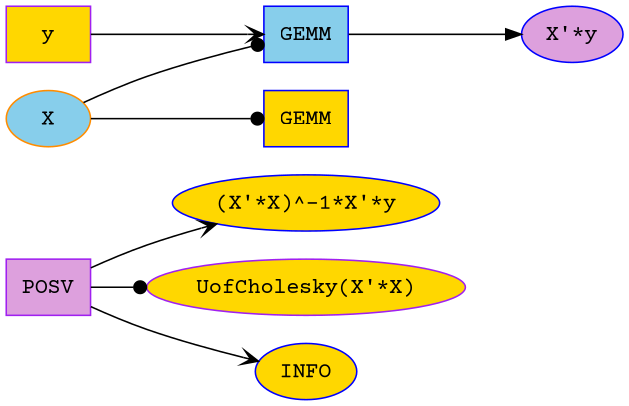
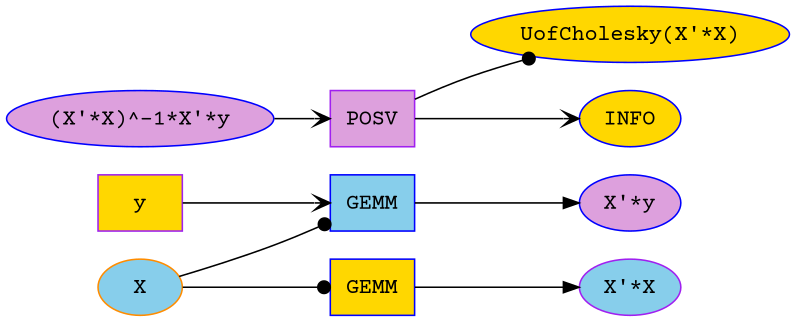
  digraph {
    fontname="Courier Prime"
    rankdir=LR
    node [color=blue fillcolor=gold fontname="Courier Prime" shape=ellipse style=filled]
    edge [arrowhead=vee fontname="Courier Prime"]
+   "X'*X" [color=purple fillcolor=skyblue]
    n2 [color=purple fillcolor=plum label=POSV shape=box]
-   "(X'*X)^-1*X'*y"
-   "UofCholesky(X'*X)" [color=purple]
+   "(X'*X)^-1*X'*y" [fillcolor=plum]
+   "UofCholesky(X'*X)"
    INFO
    "X'*y" [fillcolor=plum]
    X [color=darkorange fillcolor=skyblue]
    n8 [fillcolor=skyblue label=GEMM shape=box]
    n9 [label=GEMM shape=box]
    y [color=purple shape=box]
-   n2 -> "(X'*X)^-1*X'*y"
+   "(X'*X)^-1*X'*y" -> n2
    n2 -> "UofCholesky(X'*X)" [arrowhead=dot]
    n2 -> INFO
    X -> n8 [arrowhead=dot]
    X -> n9 [arrowhead=dot]
    n8 -> "X'*y" [arrowhead=normal]
+   n9 -> "X'*X" [arrowhead=normal]
    y -> n8
  }
